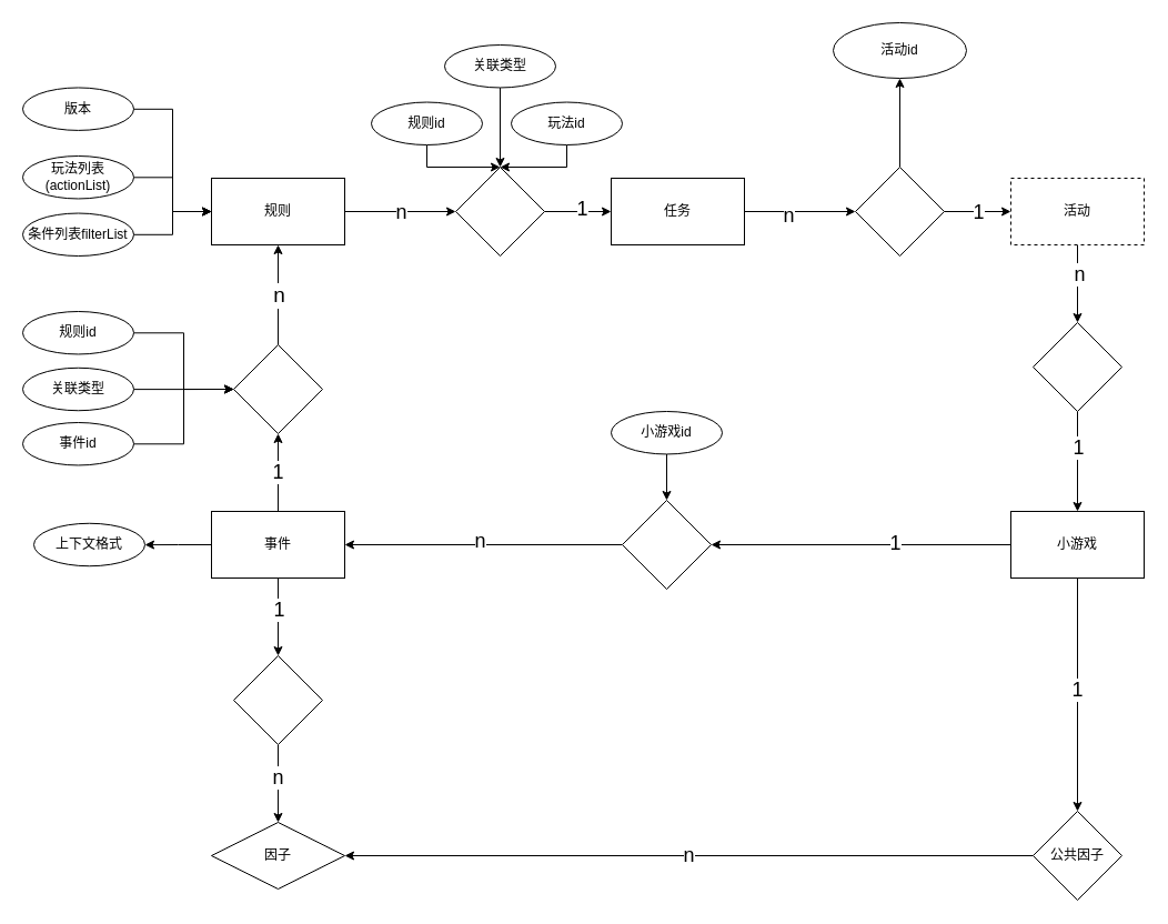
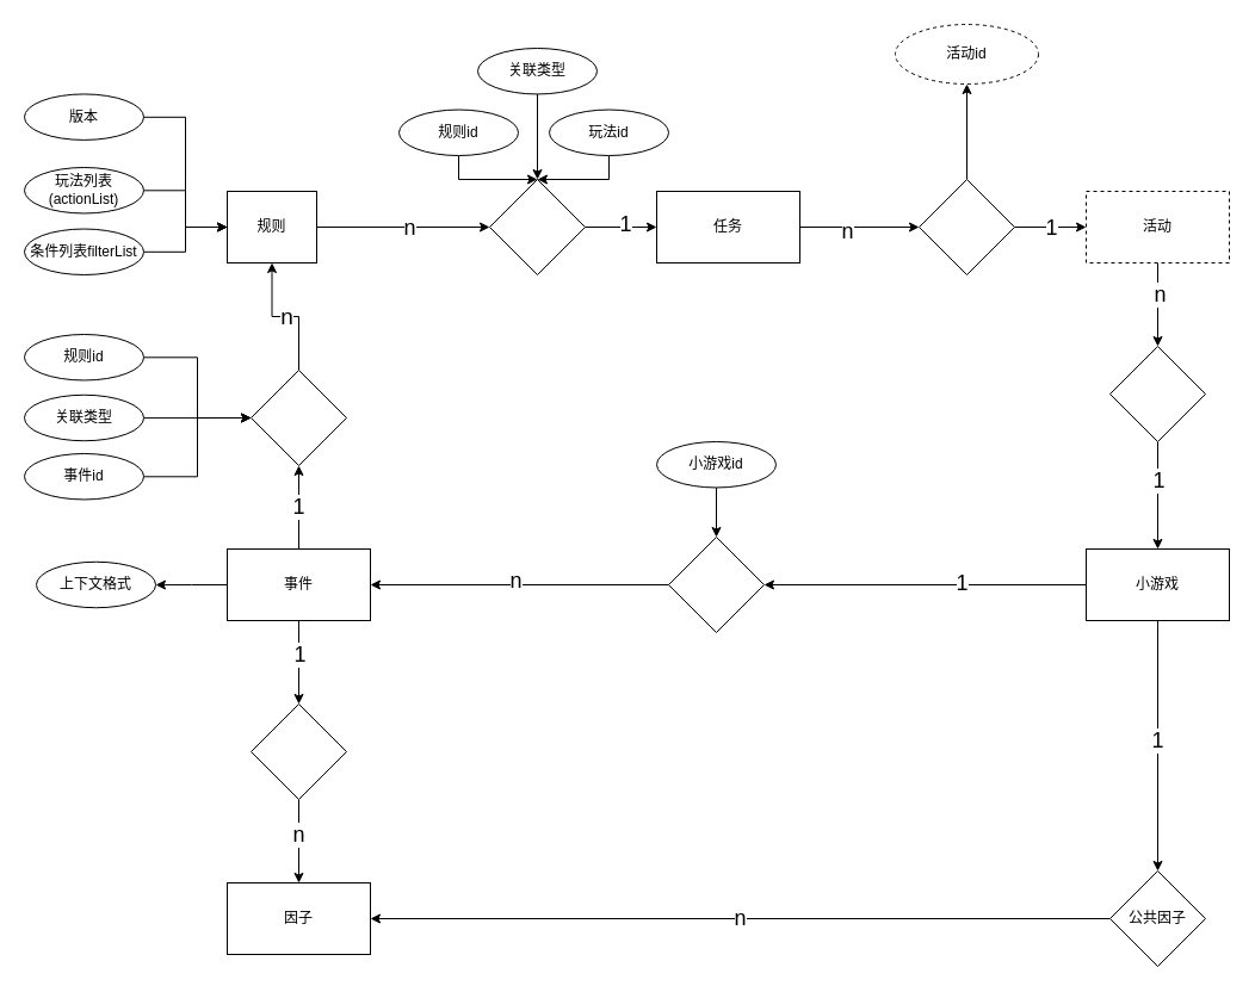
  <mxCell id="0" />
  <mxCell id="1" parent="0" />
  <mxCell id="2" value="" style="edgeStyle=orthogonalEdgeStyle;rounded=0;orthogonalLoop=1;jettySize=auto;html=1;" parent="1" source="4" target="7" edge="1"><mxGeometry relative="1" as="geometry" /></mxCell>
  <mxCell id="3" value="&lt;font style=&quot;font-size: 18px;&quot;&gt;n&lt;/font&gt;" style="edgeLabel;html=1;align=center;verticalAlign=middle;resizable=0;points=[];" parent="2" vertex="1" connectable="0"><mxGeometry x="0.2" y="3" relative="1" as="geometry"><mxPoint x="-10" y="3" as="offset" /></mxGeometry></mxCell>
- <mxCell id="4" value="规则" style="rounded=0;whiteSpace=wrap;html=1;" parent="1" vertex="1"><mxGeometry x="190" y="160" width="120" height="60" as="geometry" /></mxCell>
+ <mxCell id="4" value="规则" style="rounded=0;whiteSpace=wrap;html=1;" parent="1" vertex="1"><mxGeometry x="190" y="160" width="75" height="60" as="geometry" /></mxCell>
  <mxCell id="5" value="" style="edgeStyle=orthogonalEdgeStyle;rounded=0;orthogonalLoop=1;jettySize=auto;html=1;" parent="1" source="7" target="10" edge="1"><mxGeometry relative="1" as="geometry" /></mxCell>
  <mxCell id="6" value="&lt;font style=&quot;font-size: 18px;&quot;&gt;1&lt;/font&gt;" style="edgeLabel;html=1;align=center;verticalAlign=middle;resizable=0;points=[];" parent="5" vertex="1" connectable="0"><mxGeometry x="0.1" y="3" relative="1" as="geometry"><mxPoint as="offset" /></mxGeometry></mxCell>
  <mxCell id="7" value="" style="rhombus;whiteSpace=wrap;html=1;rounded=0;" parent="1" vertex="1"><mxGeometry x="410" y="150" width="80" height="80" as="geometry" /></mxCell>
  <mxCell id="8" value="" style="edgeStyle=orthogonalEdgeStyle;rounded=0;orthogonalLoop=1;jettySize=auto;html=1;" parent="1" source="10" target="14" edge="1"><mxGeometry relative="1" as="geometry" /></mxCell>
  <mxCell id="9" value="&lt;font style=&quot;font-size: 18px;&quot;&gt;n&lt;/font&gt;" style="edgeLabel;html=1;align=center;verticalAlign=middle;resizable=0;points=[];" parent="8" vertex="1" connectable="0"><mxGeometry x="-0.22" y="-3" relative="1" as="geometry"><mxPoint as="offset" /></mxGeometry></mxCell>
  <mxCell id="10" value="任务" style="whiteSpace=wrap;html=1;rounded=0;" parent="1" vertex="1"><mxGeometry x="550" y="160" width="120" height="60" as="geometry" /></mxCell>
  <mxCell id="11" value="" style="edgeStyle=orthogonalEdgeStyle;rounded=0;orthogonalLoop=1;jettySize=auto;html=1;" parent="1" source="14" target="17" edge="1"><mxGeometry relative="1" as="geometry" /></mxCell>
  <mxCell id="12" value="&lt;font style=&quot;font-size: 18px;&quot;&gt;1&lt;/font&gt;" style="edgeLabel;html=1;align=center;verticalAlign=middle;resizable=0;points=[];" parent="11" vertex="1" connectable="0"><mxGeometry relative="1" as="geometry"><mxPoint as="offset" /></mxGeometry></mxCell>
  <mxCell id="13" value="" style="edgeStyle=orthogonalEdgeStyle;rounded=0;orthogonalLoop=1;jettySize=auto;html=1;" parent="1" source="14" target="18" edge="1"><mxGeometry relative="1" as="geometry" /></mxCell>
  <mxCell id="14" value="" style="rhombus;whiteSpace=wrap;html=1;rounded=0;" parent="1" vertex="1"><mxGeometry x="770" y="150" width="80" height="80" as="geometry" /></mxCell>
  <mxCell id="15" value="" style="edgeStyle=orthogonalEdgeStyle;rounded=0;orthogonalLoop=1;jettySize=auto;html=1;" parent="1" source="17" target="21" edge="1"><mxGeometry relative="1" as="geometry" /></mxCell>
  <mxCell id="16" value="&lt;font style=&quot;font-size: 18px;&quot;&gt;n&lt;/font&gt;" style="edgeLabel;html=1;align=center;verticalAlign=middle;resizable=0;points=[];" parent="15" vertex="1" connectable="0"><mxGeometry x="-0.257" y="1" relative="1" as="geometry"><mxPoint as="offset" /></mxGeometry></mxCell>
  <mxCell id="17" value="活动" style="whiteSpace=wrap;html=1;rounded=0;dashed=1;" parent="1" vertex="1"><mxGeometry x="910" y="160" width="120" height="60" as="geometry" /></mxCell>
- <mxCell id="18" value="活动id" style="ellipse;whiteSpace=wrap;html=1;rounded=0;" parent="1" vertex="1"><mxGeometry x="750" y="20" width="120" height="50" as="geometry" /></mxCell>
+ <mxCell id="18" value="活动id" style="ellipse;whiteSpace=wrap;html=1;rounded=0;dashed=1;" parent="1" vertex="1"><mxGeometry x="750" y="20" width="120" height="50" as="geometry" /></mxCell>
  <mxCell id="19" value="" style="edgeStyle=orthogonalEdgeStyle;rounded=0;orthogonalLoop=1;jettySize=auto;html=1;" parent="1" source="21" target="26" edge="1"><mxGeometry relative="1" as="geometry" /></mxCell>
  <mxCell id="20" value="&lt;font style=&quot;font-size: 18px;&quot;&gt;1&lt;/font&gt;" style="edgeLabel;html=1;align=center;verticalAlign=middle;resizable=0;points=[];" parent="19" vertex="1" connectable="0"><mxGeometry x="-0.289" relative="1" as="geometry"><mxPoint as="offset" /></mxGeometry></mxCell>
  <mxCell id="21" value="" style="rhombus;whiteSpace=wrap;html=1;rounded=0;" parent="1" vertex="1"><mxGeometry x="930" y="290" width="80" height="80" as="geometry" /></mxCell>
  <mxCell id="22" value="" style="edgeStyle=orthogonalEdgeStyle;rounded=0;orthogonalLoop=1;jettySize=auto;html=1;" parent="1" source="26" target="29" edge="1"><mxGeometry relative="1" as="geometry" /></mxCell>
  <mxCell id="23" value="&lt;font style=&quot;font-size: 18px;&quot;&gt;1&lt;/font&gt;" style="edgeLabel;html=1;align=center;verticalAlign=middle;resizable=0;points=[];" parent="22" vertex="1" connectable="0"><mxGeometry x="-0.22" y="-2" relative="1" as="geometry"><mxPoint as="offset" /></mxGeometry></mxCell>
  <mxCell id="24" value="" style="edgeStyle=orthogonalEdgeStyle;rounded=0;orthogonalLoop=1;jettySize=auto;html=1;" parent="1" source="26" target="43" edge="1"><mxGeometry relative="1" as="geometry" /></mxCell>
  <mxCell id="25" value="&lt;font style=&quot;font-size: 18px;&quot;&gt;1&lt;/font&gt;" style="edgeLabel;html=1;align=center;verticalAlign=middle;resizable=0;points=[];" parent="24" vertex="1" connectable="0"><mxGeometry x="-0.048" y="-1" relative="1" as="geometry"><mxPoint as="offset" /></mxGeometry></mxCell>
  <mxCell id="26" value="小游戏" style="whiteSpace=wrap;html=1;rounded=0;" parent="1" vertex="1"><mxGeometry x="910" y="460" width="120" height="60" as="geometry" /></mxCell>
  <mxCell id="27" value="" style="edgeStyle=orthogonalEdgeStyle;rounded=0;orthogonalLoop=1;jettySize=auto;html=1;" parent="1" source="29" target="34" edge="1"><mxGeometry relative="1" as="geometry" /></mxCell>
  <mxCell id="28" value="&lt;font style=&quot;font-size: 18px;&quot;&gt;n&lt;/font&gt;" style="edgeLabel;html=1;align=center;verticalAlign=middle;resizable=0;points=[];" parent="27" vertex="1" connectable="0"><mxGeometry x="0.029" y="-4" relative="1" as="geometry"><mxPoint as="offset" /></mxGeometry></mxCell>
  <mxCell id="29" value="" style="rhombus;whiteSpace=wrap;html=1;rounded=0;" parent="1" vertex="1"><mxGeometry x="560" y="450" width="80" height="80" as="geometry" /></mxCell>
  <mxCell id="30" value="&lt;font style=&quot;font-size: 18px;&quot;&gt;1&lt;/font&gt;" style="edgeStyle=orthogonalEdgeStyle;rounded=0;orthogonalLoop=1;jettySize=auto;html=1;" parent="1" source="34" target="37" edge="1"><mxGeometry relative="1" as="geometry" /></mxCell>
  <mxCell id="31" value="" style="edgeStyle=orthogonalEdgeStyle;rounded=0;orthogonalLoop=1;jettySize=auto;html=1;" parent="1" source="34" target="40" edge="1"><mxGeometry relative="1" as="geometry" /></mxCell>
  <mxCell id="32" value="&lt;font style=&quot;font-size: 18px;&quot;&gt;1&lt;/font&gt;" style="edgeLabel;html=1;align=center;verticalAlign=middle;resizable=0;points=[];" parent="31" vertex="1" connectable="0"><mxGeometry x="-0.2" y="3" relative="1" as="geometry"><mxPoint x="-3" as="offset" /></mxGeometry></mxCell>
  <mxCell id="33" value="" style="edgeStyle=orthogonalEdgeStyle;rounded=0;orthogonalLoop=1;jettySize=auto;html=1;" edge="1" parent="1" source="34" target="64"><mxGeometry relative="1" as="geometry" /></mxCell>
  <mxCell id="34" value="事件" style="whiteSpace=wrap;html=1;rounded=0;" parent="1" vertex="1"><mxGeometry x="190" y="460" width="120" height="60" as="geometry" /></mxCell>
  <mxCell id="35" value="" style="edgeStyle=orthogonalEdgeStyle;rounded=0;orthogonalLoop=1;jettySize=auto;html=1;" parent="1" source="37" target="4" edge="1"><mxGeometry relative="1" as="geometry" /></mxCell>
  <mxCell id="36" value="&lt;font style=&quot;font-size: 19px;&quot;&gt;n&lt;/font&gt;" style="edgeLabel;html=1;align=center;verticalAlign=middle;resizable=0;points=[];" parent="35" vertex="1" connectable="0"><mxGeometry relative="1" as="geometry"><mxPoint as="offset" /></mxGeometry></mxCell>
  <mxCell id="37" value="" style="rhombus;whiteSpace=wrap;html=1;rounded=0;" parent="1" vertex="1"><mxGeometry x="210" y="310" width="80" height="80" as="geometry" /></mxCell>
  <mxCell id="38" value="" style="edgeStyle=orthogonalEdgeStyle;rounded=0;orthogonalLoop=1;jettySize=auto;html=1;" parent="1" source="40" target="41" edge="1"><mxGeometry relative="1" as="geometry" /></mxCell>
  <mxCell id="39" value="&lt;font style=&quot;font-size: 18px;&quot;&gt;n&lt;/font&gt;" style="edgeLabel;html=1;align=center;verticalAlign=middle;resizable=0;points=[];" parent="38" vertex="1" connectable="0"><mxGeometry x="-0.171" y="-1" relative="1" as="geometry"><mxPoint as="offset" /></mxGeometry></mxCell>
  <mxCell id="40" value="" style="rhombus;whiteSpace=wrap;html=1;rounded=0;" parent="1" vertex="1"><mxGeometry x="210" y="590" width="80" height="80" as="geometry" /></mxCell>
- <mxCell id="41" value="因子" style="rhombus;whiteSpace=wrap;html=1;" parent="1" vertex="1"><mxGeometry x="190" y="740" width="120" height="60" as="geometry" /></mxCell>
+ <mxCell id="41" value="因子" style="whiteSpace=wrap;html=1;rounded=0;" parent="1" vertex="1"><mxGeometry x="190" y="740" width="120" height="60" as="geometry" /></mxCell>
  <mxCell id="42" value="&lt;font style=&quot;font-size: 18px;&quot;&gt;n&lt;/font&gt;" style="edgeStyle=orthogonalEdgeStyle;rounded=0;orthogonalLoop=1;jettySize=auto;html=1;" parent="1" source="43" target="41" edge="1"><mxGeometry relative="1" as="geometry" /></mxCell>
  <mxCell id="43" value="公共因子" style="rhombus;whiteSpace=wrap;html=1;rounded=0;" parent="1" vertex="1"><mxGeometry x="930" y="730" width="80" height="80" as="geometry" /></mxCell>
  <mxCell id="44" style="edgeStyle=orthogonalEdgeStyle;rounded=0;orthogonalLoop=1;jettySize=auto;html=1;entryX=0.5;entryY=0;entryDx=0;entryDy=0;" parent="1" source="45" target="7" edge="1"><mxGeometry relative="1" as="geometry" /></mxCell>
  <mxCell id="45" value="规则id" style="ellipse;whiteSpace=wrap;html=1;" parent="1" vertex="1"><mxGeometry x="334" y="91.54" width="100" height="38.46" as="geometry" /></mxCell>
  <mxCell id="46" style="edgeStyle=orthogonalEdgeStyle;rounded=0;orthogonalLoop=1;jettySize=auto;html=1;entryX=0.5;entryY=0;entryDx=0;entryDy=0;" parent="1" source="47" target="7" edge="1"><mxGeometry relative="1" as="geometry" /></mxCell>
  <mxCell id="47" value="关联类型" style="ellipse;whiteSpace=wrap;html=1;" parent="1" vertex="1"><mxGeometry x="400" y="40" width="100" height="38.46" as="geometry" /></mxCell>
  <mxCell id="48" style="edgeStyle=orthogonalEdgeStyle;rounded=0;orthogonalLoop=1;jettySize=auto;html=1;" parent="1" source="49" target="7" edge="1"><mxGeometry relative="1" as="geometry" /></mxCell>
  <mxCell id="49" value="玩法id" style="ellipse;whiteSpace=wrap;html=1;" parent="1" vertex="1"><mxGeometry x="460" y="91.54" width="100" height="38.46" as="geometry" /></mxCell>
  <mxCell id="50" style="edgeStyle=orthogonalEdgeStyle;rounded=0;orthogonalLoop=1;jettySize=auto;html=1;entryX=0;entryY=0.5;entryDx=0;entryDy=0;" parent="1" source="51" target="4" edge="1"><mxGeometry relative="1" as="geometry" /></mxCell>
  <mxCell id="51" value="玩法列表(actionList)" style="ellipse;whiteSpace=wrap;html=1;" parent="1" vertex="1"><mxGeometry x="20" y="140" width="100" height="38.46" as="geometry" /></mxCell>
  <mxCell id="52" style="edgeStyle=orthogonalEdgeStyle;rounded=0;orthogonalLoop=1;jettySize=auto;html=1;entryX=0;entryY=0.5;entryDx=0;entryDy=0;" parent="1" source="53" target="4" edge="1"><mxGeometry relative="1" as="geometry" /></mxCell>
  <mxCell id="53" value="版本" style="ellipse;whiteSpace=wrap;html=1;" parent="1" vertex="1"><mxGeometry x="20" y="78.46" width="100" height="38.46" as="geometry" /></mxCell>
  <mxCell id="54" style="edgeStyle=orthogonalEdgeStyle;rounded=0;orthogonalLoop=1;jettySize=auto;html=1;entryX=0;entryY=0.5;entryDx=0;entryDy=0;" parent="1" source="55" target="4" edge="1"><mxGeometry relative="1" as="geometry" /></mxCell>
  <mxCell id="55" value="条件列表filterList" style="ellipse;whiteSpace=wrap;html=1;" parent="1" vertex="1"><mxGeometry x="20" y="191.54" width="100" height="38.46" as="geometry" /></mxCell>
  <mxCell id="56" style="edgeStyle=orthogonalEdgeStyle;rounded=0;orthogonalLoop=1;jettySize=auto;html=1;entryX=0;entryY=0.5;entryDx=0;entryDy=0;" parent="1" source="57" target="37" edge="1"><mxGeometry relative="1" as="geometry" /></mxCell>
  <mxCell id="57" value="事件id" style="ellipse;whiteSpace=wrap;html=1;" parent="1" vertex="1"><mxGeometry x="20" y="380" width="100" height="38.46" as="geometry" /></mxCell>
  <mxCell id="58" style="edgeStyle=orthogonalEdgeStyle;rounded=0;orthogonalLoop=1;jettySize=auto;html=1;" parent="1" source="59" edge="1"><mxGeometry relative="1" as="geometry"><mxPoint x="210" y="350" as="targetPoint" /></mxGeometry></mxCell>
  <mxCell id="59" value="关联类型" style="ellipse;whiteSpace=wrap;html=1;" parent="1" vertex="1"><mxGeometry x="20" y="330.77" width="100" height="38.46" as="geometry" /></mxCell>
  <mxCell id="60" style="edgeStyle=orthogonalEdgeStyle;rounded=0;orthogonalLoop=1;jettySize=auto;html=1;entryX=0;entryY=0.5;entryDx=0;entryDy=0;" parent="1" source="61" target="37" edge="1"><mxGeometry relative="1" as="geometry" /></mxCell>
  <mxCell id="61" value="规则id" style="ellipse;whiteSpace=wrap;html=1;" parent="1" vertex="1"><mxGeometry x="20" y="280" width="100" height="38.46" as="geometry" /></mxCell>
  <mxCell id="62" value="" style="edgeStyle=orthogonalEdgeStyle;rounded=0;orthogonalLoop=1;jettySize=auto;html=1;" parent="1" source="63" target="29" edge="1"><mxGeometry relative="1" as="geometry" /></mxCell>
  <mxCell id="63" value="小游戏id" style="ellipse;whiteSpace=wrap;html=1;" parent="1" vertex="1"><mxGeometry x="550" y="370" width="100" height="38.46" as="geometry" /></mxCell>
  <mxCell id="64" value="上下文格式" style="ellipse;whiteSpace=wrap;html=1;" vertex="1" parent="1"><mxGeometry x="30" y="470.77" width="100" height="38.46" as="geometry" /></mxCell>
